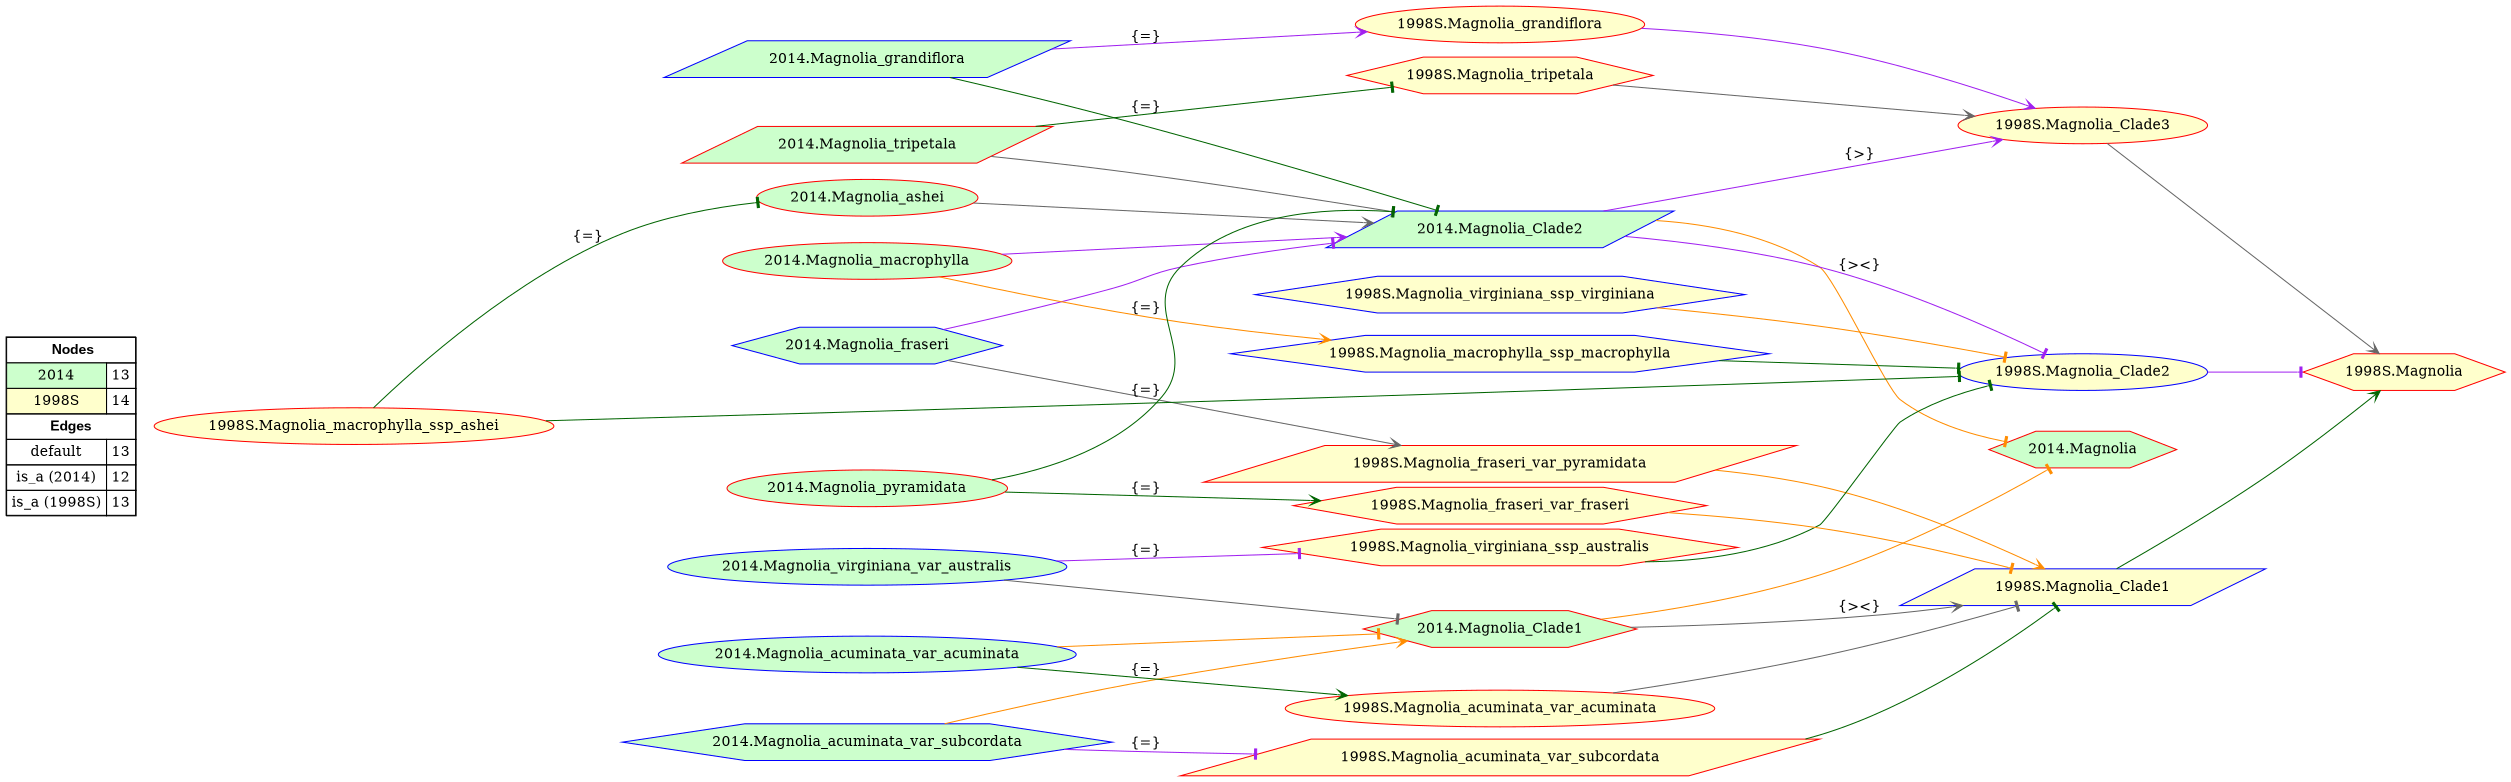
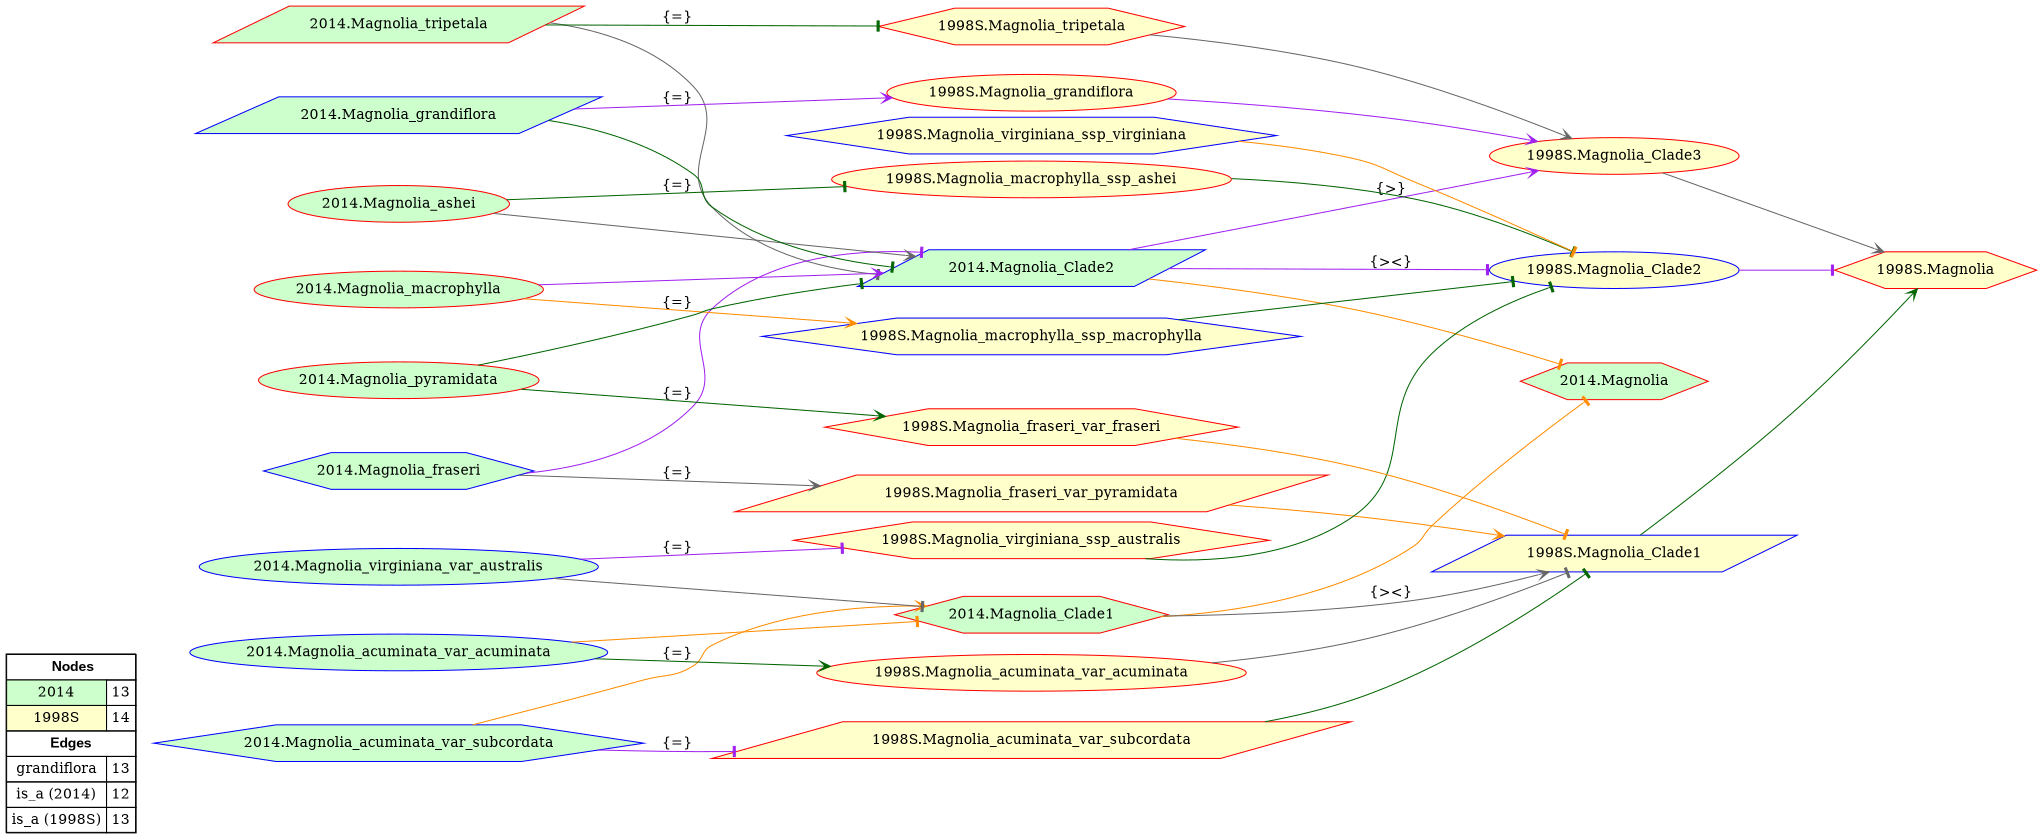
  digraph {
    fontname="DejaVu Serif"
    rankdir=LR
    node [fillcolor="#FFFFCC" fontname="DejaVu Serif" shape=hexagon style=filled color=red]
    edge [arrowhead=tee color=darkgreen constraint=true dir=forward fontname="DejaVu Serif" penwidth=1 style=solid]
-   n1 [fillcolor=white label=<   <TABLE BORDER="0" CELLBORDER="1" CELLSPACING="0" CELLPADDING="4">  <TR> <TD COLSPAN="2"><font face="Arial Black"> Nodes</font></TD> </TR>  <TR>   <TD bgcolor="#CCFFCC" fontname="helvetica">2014</TD>   <TD>13</TD>   </TR>  <TR>   <TD bgcolor="#FFFFCC" fontname="helvetica">1998S</TD>   <TD>14</TD>   </TR>  <TR> <TD COLSPAN="2"><font face = "Arial Black"> Edges </font></TD> </TR>  <TR>   <TD><font color ="#000000">default</font></TD><TD>13</TD> </TR> <TR>   <TD><font color ="#000000">is_a (2014)</font></TD><TD>12</TD> </TR> <TR>   <TD><font color ="#000000">is_a (1998S)</font></TD><TD>13</TD> </TR> </TABLE>   > margin=0 shape=box color=""]
+   n1 [fillcolor=white label=<   <TABLE BORDER="0" CELLBORDER="1" CELLSPACING="0" CELLPADDING="4">  <TR> <TD COLSPAN="2"><font face="Arial Black"> Nodes</font></TD> </TR>  <TR>   <TD bgcolor="#CCFFCC" fontname="helvetica">2014</TD>   <TD>13</TD>   </TR>  <TR>   <TD bgcolor="#FFFFCC" fontname="helvetica">1998S</TD>   <TD>14</TD>   </TR>  <TR> <TD COLSPAN="2"><font face = "Arial Black"> Edges </font></TD> </TR>  <TR>   <TD><font color ="#000000">grandiflora</font></TD><TD>13</TD> </TR> <TR>   <TD><font color ="#000000">is_a (2014)</font></TD><TD>12</TD> </TR> <TR>   <TD><font color ="#000000">is_a (1998S)</font></TD><TD>13</TD> </TR> </TABLE>   > margin=0 shape=box color=""]
    "2014.Magnolia_tripetala" [fillcolor="#CCFFCC" shape=parallelogram]
    "2014.Magnolia_Clade2" [color=blue fillcolor="#CCFFCC" shape=parallelogram]
    "1998S.Magnolia_tripetala"
    "2014.Magnolia" [fillcolor="#CCFFCC"]
    "1998S.Magnolia_Clade2" [color=blue shape=ellipse]
    "1998S.Magnolia_Clade3" [shape=ellipse]
    "2014.Magnolia_fraseri" [color=blue fillcolor="#CCFFCC"]
    "1998S.Magnolia_fraseri_var_pyramidata" [shape=parallelogram]
    "1998S.Magnolia_Clade1" [color=blue shape=parallelogram]
    "2014.Magnolia_acuminata_var_subcordata" [color=blue fillcolor="#CCFFCC"]
    "2014.Magnolia_Clade1" [fillcolor="#CCFFCC"]
    "1998S.Magnolia_acuminata_var_subcordata" [shape=parallelogram]
    "2014.Magnolia_ashei" [fillcolor="#CCFFCC" shape=ellipse]
    "1998S.Magnolia_macrophylla_ssp_ashei" [shape=ellipse]
    "2014.Magnolia_grandiflora" [color=blue fillcolor="#CCFFCC" shape=parallelogram]
    "1998S.Magnolia_grandiflora" [shape=ellipse]
    "2014.Magnolia_virginiana_var_australis" [color=blue fillcolor="#CCFFCC" shape=ellipse]
    "1998S.Magnolia_virginiana_ssp_australis"
    "1998S.Magnolia"
    "2014.Magnolia_acuminata_var_acuminata" [color=blue fillcolor="#CCFFCC" shape=ellipse]
    "1998S.Magnolia_acuminata_var_acuminata" [shape=ellipse]
    "1998S.Magnolia_virginiana_ssp_virginiana" [color=blue]
    "2014.Magnolia_macrophylla" [fillcolor="#CCFFCC" shape=ellipse]
    "1998S.Magnolia_macrophylla_ssp_macrophylla" [color=blue]
    "2014.Magnolia_pyramidata" [fillcolor="#CCFFCC" shape=ellipse]
    "1998S.Magnolia_fraseri_var_fraseri"
    subgraph sub_1 {
      rank=source
      n1
    }
    "2014.Magnolia_tripetala" -> "2014.Magnolia_Clade2" [color=gray40]
    "2014.Magnolia_tripetala" -> "1998S.Magnolia_tripetala" [label="{=}"]
    "2014.Magnolia_Clade2" -> "2014.Magnolia" [color=darkorange]
    "2014.Magnolia_Clade2" -> "1998S.Magnolia_Clade2" [color=purple label="{><}"]
    "2014.Magnolia_Clade2" -> "1998S.Magnolia_Clade3" [arrowhead=vee color=purple label="{>}"]
    "1998S.Magnolia_tripetala" -> "1998S.Magnolia_Clade3" [arrowhead=vee color=gray40]
    "1998S.Magnolia_Clade2" -> "1998S.Magnolia" [color=purple]
    "1998S.Magnolia_Clade3" -> "1998S.Magnolia" [arrowhead=vee color=gray40]
    "2014.Magnolia_fraseri" -> "2014.Magnolia_Clade2" [color=purple]
    "2014.Magnolia_fraseri" -> "1998S.Magnolia_fraseri_var_pyramidata" [arrowhead=vee color=gray40 label="{=}"]
    "1998S.Magnolia_fraseri_var_pyramidata" -> "1998S.Magnolia_Clade1" [arrowhead=vee color=darkorange]
    "1998S.Magnolia_Clade1" -> "1998S.Magnolia" [arrowhead=vee]
    "2014.Magnolia_acuminata_var_subcordata" -> "2014.Magnolia_Clade1" [arrowhead=vee color=darkorange]
    "2014.Magnolia_acuminata_var_subcordata" -> "1998S.Magnolia_acuminata_var_subcordata" [color=purple label="{=}"]
    "2014.Magnolia_Clade1" -> "2014.Magnolia" [color=darkorange]
    "2014.Magnolia_Clade1" -> "1998S.Magnolia_Clade1" [arrowhead=vee color=gray40 label="{><}"]
    "1998S.Magnolia_acuminata_var_subcordata" -> "1998S.Magnolia_Clade1"
    "2014.Magnolia_ashei" -> "2014.Magnolia_Clade2" [arrowhead=vee color=gray40]
-   "1998S.Magnolia_macrophylla_ssp_ashei" -> "2014.Magnolia_ashei" [label="{=}"]
+   "2014.Magnolia_ashei" -> "1998S.Magnolia_macrophylla_ssp_ashei" [label="{=}"]
    "1998S.Magnolia_macrophylla_ssp_ashei" -> "1998S.Magnolia_Clade2"
    "2014.Magnolia_grandiflora" -> "2014.Magnolia_Clade2"
    "2014.Magnolia_grandiflora" -> "1998S.Magnolia_grandiflora" [arrowhead=vee color=purple label="{=}"]
    "1998S.Magnolia_grandiflora" -> "1998S.Magnolia_Clade3" [arrowhead=vee color=purple]
    "2014.Magnolia_virginiana_var_australis" -> "2014.Magnolia_Clade1" [color=gray40]
    "2014.Magnolia_virginiana_var_australis" -> "1998S.Magnolia_virginiana_ssp_australis" [color=purple label="{=}"]
    "1998S.Magnolia_virginiana_ssp_australis" -> "1998S.Magnolia_Clade2"
    "2014.Magnolia_acuminata_var_acuminata" -> "2014.Magnolia_Clade1" [color=darkorange]
    "2014.Magnolia_acuminata_var_acuminata" -> "1998S.Magnolia_acuminata_var_acuminata" [arrowhead=vee label="{=}"]
    "1998S.Magnolia_acuminata_var_acuminata" -> "1998S.Magnolia_Clade1" [color=gray40]
    "1998S.Magnolia_virginiana_ssp_virginiana" -> "1998S.Magnolia_Clade2" [color=darkorange]
    "2014.Magnolia_macrophylla" -> "2014.Magnolia_Clade2" [arrowhead=vee color=purple]
    "2014.Magnolia_macrophylla" -> "1998S.Magnolia_macrophylla_ssp_macrophylla" [arrowhead=vee color=darkorange label="{=}"]
    "1998S.Magnolia_macrophylla_ssp_macrophylla" -> "1998S.Magnolia_Clade2"
    "2014.Magnolia_pyramidata" -> "2014.Magnolia_Clade2"
    "2014.Magnolia_pyramidata" -> "1998S.Magnolia_fraseri_var_fraseri" [arrowhead=vee label="{=}"]
    "1998S.Magnolia_fraseri_var_fraseri" -> "1998S.Magnolia_Clade1" [color=darkorange]
  }
